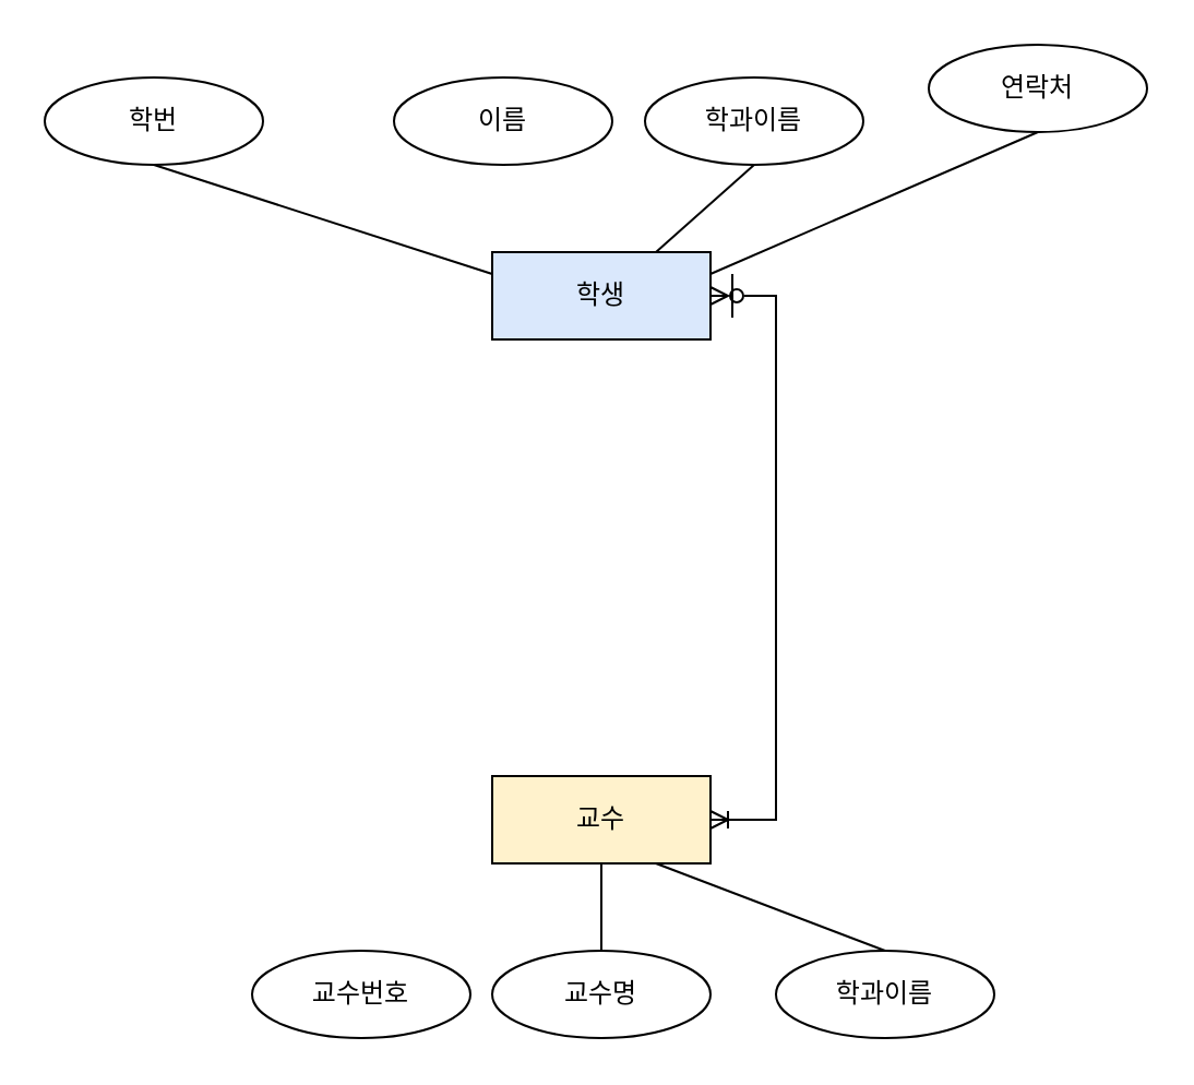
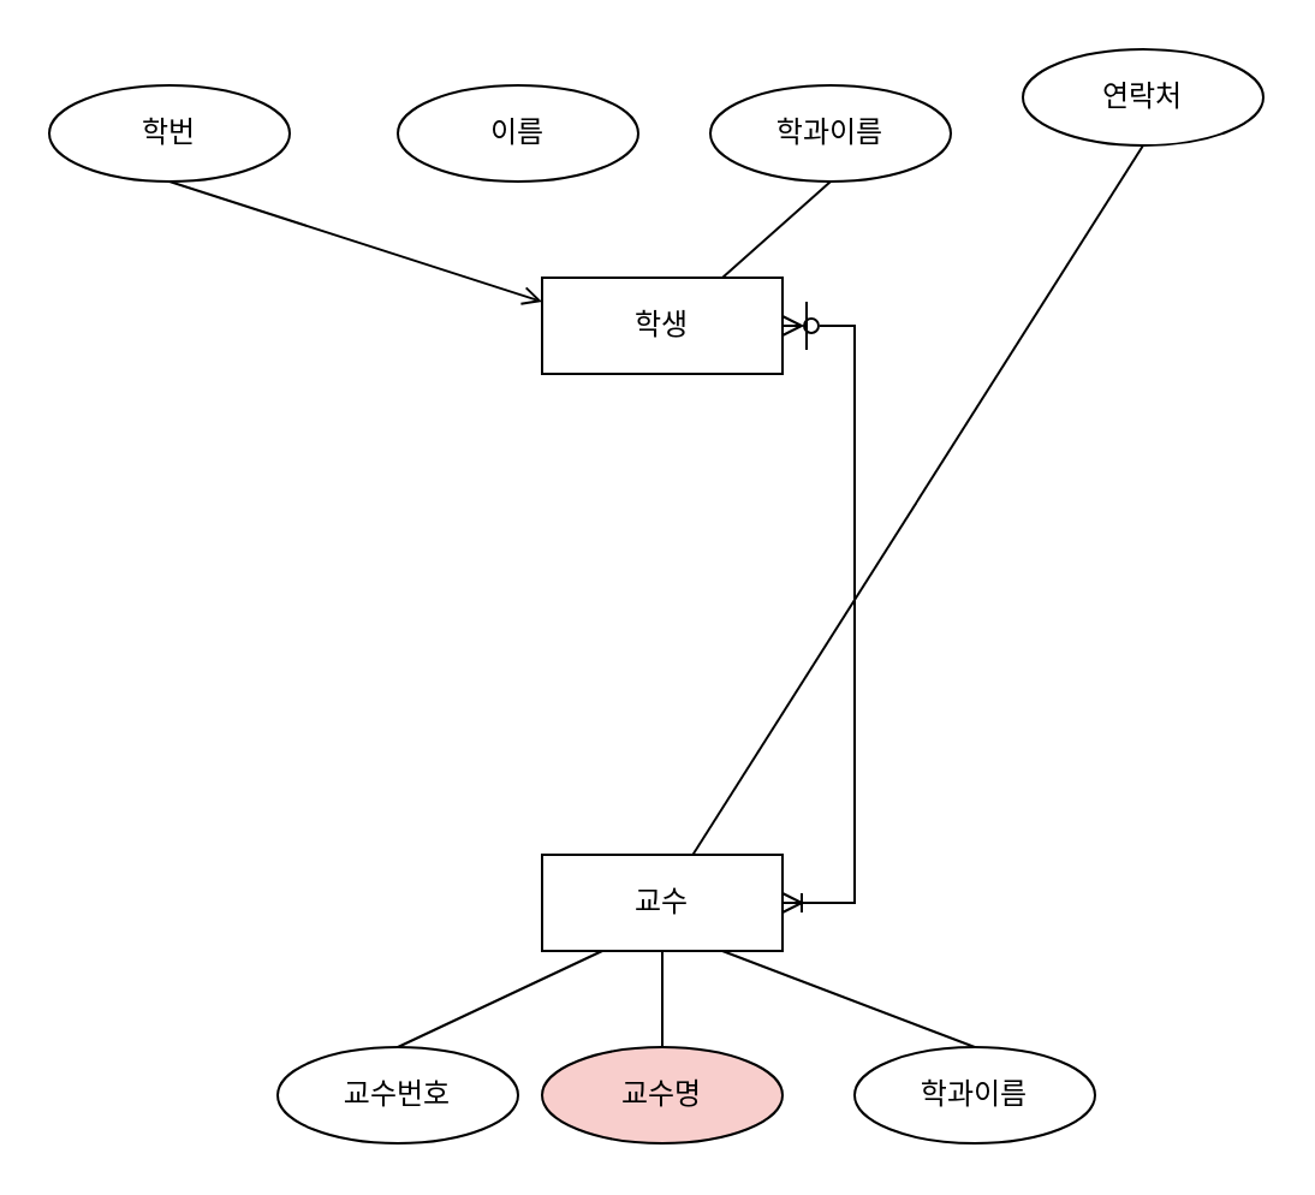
  <mxCell id="0" />
  <mxCell id="1" parent="0" />
- <mxCell id="2" value="이름" style="whiteSpace=wrap;html=1;align=center;perimeterSpacing=0;rounded=1;arcSize=200;absoluteArcSize=0;" vertex="1" parent="1"><mxGeometry x="180" y="35" width="100" height="40" as="geometry" /></mxCell>
+ <mxCell id="2" value="이름" style="whiteSpace=wrap;html=1;align=center;perimeterSpacing=0;rounded=1;arcSize=200;absoluteArcSize=0;" vertex="1" parent="1"><mxGeometry x="165" y="35" width="100" height="40" as="geometry" /></mxCell>
  <mxCell id="3" value="학과이름" style="whiteSpace=wrap;html=1;align=center;perimeterSpacing=0;rounded=1;arcSize=200;absoluteArcSize=0;" vertex="1" parent="1"><mxGeometry x="295" y="35" width="100" height="40" as="geometry" /></mxCell>
  <mxCell id="4" value="학번" style="whiteSpace=wrap;html=1;align=center;perimeterSpacing=0;rounded=1;arcSize=200;absoluteArcSize=0;" vertex="1" parent="1"><mxGeometry x="20" y="35" width="100" height="40" as="geometry" /></mxCell>
  <mxCell id="5" value="연락처" style="whiteSpace=wrap;html=1;align=center;perimeterSpacing=0;rounded=1;arcSize=200;absoluteArcSize=0;" vertex="1" parent="1"><mxGeometry x="425" y="20" width="100" height="40" as="geometry" /></mxCell>
  <mxCell id="6" value="교수번호" style="whiteSpace=wrap;html=1;align=center;perimeterSpacing=0;rounded=1;arcSize=200;absoluteArcSize=0;" vertex="1" parent="1"><mxGeometry x="115" y="435" width="100" height="40" as="geometry" /></mxCell>
- <mxCell id="7" value="교수명" style="whiteSpace=wrap;html=1;align=center;perimeterSpacing=0;rounded=1;arcSize=200;absoluteArcSize=0;" vertex="1" parent="1"><mxGeometry x="225" y="435" width="100" height="40" as="geometry" /></mxCell>
+ <mxCell id="7" value="교수명" style="whiteSpace=wrap;html=1;align=center;perimeterSpacing=0;rounded=1;arcSize=200;absoluteArcSize=0;fillColor=#f8cecc;" vertex="1" parent="1"><mxGeometry x="225" y="435" width="100" height="40" as="geometry" /></mxCell>
  <mxCell id="8" value="학과이름" style="whiteSpace=wrap;html=1;align=center;perimeterSpacing=0;rounded=1;arcSize=200;absoluteArcSize=0;" vertex="1" parent="1"><mxGeometry x="355" y="435" width="100" height="40" as="geometry" /></mxCell>
- <mxCell id="9" value="학생" style="whiteSpace=wrap;html=1;align=center;fillColor=#dae8fc;" vertex="1" parent="1"><mxGeometry x="225" y="115" width="100" height="40" as="geometry" /></mxCell>
- <mxCell id="10" value="교수" style="whiteSpace=wrap;html=1;align=center;fillColor=#fff2cc;" vertex="1" parent="1"><mxGeometry x="225" y="355" width="100" height="40" as="geometry" /></mxCell>
- <mxCell id="11" value="" style="endArrow=none;html=1;rounded=0;exitX=0.5;exitY=1;exitDx=0;exitDy=0;entryX=0;entryY=0.25;entryDx=0;entryDy=0;" edge="1" parent="1" source="4" target="9"><mxGeometry relative="1" as="geometry"><mxPoint x="185" y="265" as="sourcePoint" /><mxPoint x="345" y="265" as="targetPoint" /></mxGeometry></mxCell>
+ <mxCell id="9" value="학생" style="whiteSpace=wrap;html=1;align=center;" vertex="1" parent="1"><mxGeometry x="225" y="115" width="100" height="40" as="geometry" /></mxCell>
+ <mxCell id="10" value="교수" style="whiteSpace=wrap;html=1;align=center;" vertex="1" parent="1"><mxGeometry x="225" y="355" width="100" height="40" as="geometry" /></mxCell>
+ <mxCell id="11" value="" style="endArrow=open;html=1;rounded=0;exitX=0.5;exitY=1;exitDx=0;exitDy=0;entryX=0;entryY=0.25;entryDx=0;entryDy=0;" edge="1" parent="1" source="4" target="9"><mxGeometry relative="1" as="geometry"><mxPoint x="185" y="265" as="sourcePoint" /><mxPoint x="345" y="265" as="targetPoint" /></mxGeometry></mxCell>
  <mxCell id="12" value="" style="edgeStyle=entityRelationEdgeStyle;fontSize=12;html=1;endArrow=ERoneToMany;startArrow=ERzeroToMany;rounded=0;entryX=1;entryY=0.5;entryDx=0;entryDy=0;startFill=0;endFill=0;" edge="1" parent="1" target="10"><mxGeometry width="100" height="100" relative="1" as="geometry"><mxPoint x="325" y="135" as="sourcePoint" /><mxPoint x="445" y="355" as="targetPoint" /></mxGeometry></mxCell>
  <mxCell id="13" value="" style="endArrow=none;html=1;rounded=0;" edge="1" parent="1"><mxGeometry relative="1" as="geometry"><mxPoint x="335" y="125" as="sourcePoint" /><mxPoint x="335" y="145" as="targetPoint" /></mxGeometry></mxCell>
  <mxCell id="14" value="" style="endArrow=none;html=1;rounded=0;exitX=0.5;exitY=1;exitDx=0;exitDy=0;entryX=0.75;entryY=0;entryDx=0;entryDy=0;" edge="1" parent="1" source="3" target="9"><mxGeometry relative="1" as="geometry"><mxPoint x="265" y="75" as="sourcePoint" /><mxPoint x="332" y="115" as="targetPoint" /></mxGeometry></mxCell>
- <mxCell id="15" value="" style="endArrow=none;html=1;rounded=0;exitX=0.5;exitY=1;exitDx=0;exitDy=0;entryX=1;entryY=0.25;entryDx=0;entryDy=0;" edge="1" parent="1" source="5" target="9"><mxGeometry relative="1" as="geometry"><mxPoint x="385" y="75" as="sourcePoint" /><mxPoint x="325" y="115" as="targetPoint" /></mxGeometry></mxCell>
+ <mxCell id="15" value="" style="endArrow=none;html=1;rounded=0;exitX=0.5;exitY=1;exitDx=0;exitDy=0;" edge="1" parent="1" source="5" target="10"><mxGeometry relative="1" as="geometry"><mxPoint x="385" y="75" as="sourcePoint" /><mxPoint x="325" y="115" as="targetPoint" /></mxGeometry></mxCell>
  <mxCell id="16" value="" style="endArrow=none;html=1;rounded=0;exitX=0.5;exitY=0;exitDx=0;exitDy=0;entryX=0.75;entryY=1;entryDx=0;entryDy=0;" edge="1" parent="1" source="8" target="10"><mxGeometry relative="1" as="geometry"><mxPoint x="475" y="375" as="sourcePoint" /><mxPoint x="325" y="425" as="targetPoint" /></mxGeometry></mxCell>
+ <mxCell id="17" value="" style="endArrow=none;html=1;rounded=0;exitX=0.25;exitY=1;exitDx=0;exitDy=0;entryX=0.5;entryY=0;entryDx=0;entryDy=0;" edge="1" parent="1" source="10" target="6"><mxGeometry relative="1" as="geometry"><mxPoint x="255" y="435" as="sourcePoint" /><mxPoint x="175" y="395" as="targetPoint" /></mxGeometry></mxCell>
  <mxCell id="18" value="" style="endArrow=none;html=1;rounded=0;exitX=0.5;exitY=0;exitDx=0;exitDy=0;entryX=0.75;entryY=1;entryDx=0;entryDy=0;" edge="1" parent="1" source="7"><mxGeometry relative="1" as="geometry"><mxPoint x="380" y="435" as="sourcePoint" /><mxPoint x="275" y="395" as="targetPoint" /></mxGeometry></mxCell>
